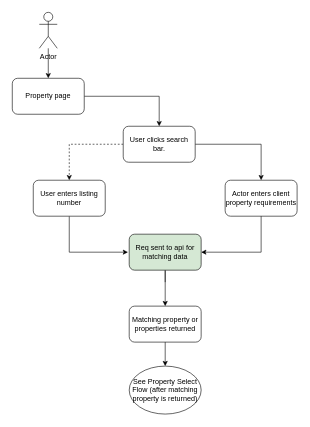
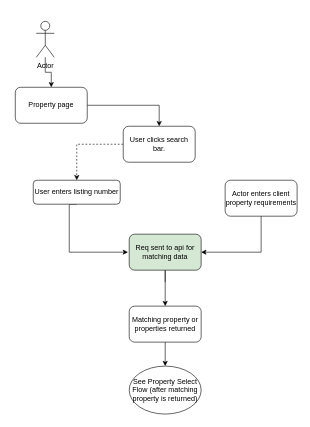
  <mxCell id="0" />
  <mxCell id="1" parent="0" />
  <mxCell id="2" value="" style="edgeStyle=orthogonalEdgeStyle;rounded=0;orthogonalLoop=1;jettySize=auto;html=1;" parent="1" source="3" target="5" edge="1"><mxGeometry relative="1" as="geometry" /></mxCell>
- <mxCell id="3" value="Actor" style="shape=umlActor;verticalLabelPosition=bottom;verticalAlign=top;html=1;outlineConnect=0;" parent="1" vertex="1"><mxGeometry x="65" y="20" width="30" height="60" as="geometry" /></mxCell>
+ <mxCell id="3" value="Actor" style="shape=umlActor;verticalLabelPosition=bottom;verticalAlign=top;html=1;outlineConnect=0;" parent="1" vertex="1"><mxGeometry x="60" y="35" width="30" height="60" as="geometry" /></mxCell>
  <mxCell id="4" style="edgeStyle=orthogonalEdgeStyle;rounded=0;orthogonalLoop=1;jettySize=auto;html=1;entryX=0.5;entryY=0;entryDx=0;entryDy=0;" parent="1" source="5" target="8" edge="1"><mxGeometry relative="1" as="geometry" /></mxCell>
- <mxCell id="5" value="Property page" style="rounded=1;whiteSpace=wrap;html=1;" parent="1" vertex="1"><mxGeometry x="20" y="130" width="120" height="60" as="geometry" /></mxCell>
+ <mxCell id="5" value="Property page" style="rounded=1;whiteSpace=wrap;html=1;" parent="1" vertex="1"><mxGeometry x="25" y="145" width="120" height="60" as="geometry" /></mxCell>
  <mxCell id="6" style="edgeStyle=orthogonalEdgeStyle;rounded=0;orthogonalLoop=1;jettySize=auto;html=1;dashed=1;" parent="1" source="8" target="10" edge="1"><mxGeometry relative="1" as="geometry" /></mxCell>
- <mxCell id="7" style="edgeStyle=orthogonalEdgeStyle;rounded=0;orthogonalLoop=1;jettySize=auto;html=1;" parent="1" source="8" target="11" edge="1"><mxGeometry relative="1" as="geometry" /></mxCell>
  <mxCell id="8" value="User clicks search bar." style="rounded=1;whiteSpace=wrap;html=1;" parent="1" vertex="1"><mxGeometry x="205" y="210" width="120" height="60" as="geometry" /></mxCell>
  <mxCell id="9" style="edgeStyle=orthogonalEdgeStyle;rounded=0;orthogonalLoop=1;jettySize=auto;html=1;entryX=-0.017;entryY=0.375;entryDx=0;entryDy=0;entryPerimeter=0;exitX=0.5;exitY=1;exitDx=0;exitDy=0;" parent="1" source="10" edge="1"><mxGeometry relative="1" as="geometry"><mxPoint x="212.96" y="420" as="targetPoint" /><Array as="points"><mxPoint x="115" y="420" /></Array></mxGeometry></mxCell>
- <mxCell id="10" value="User enters listing number" style="rounded=1;whiteSpace=wrap;html=1;" parent="1" vertex="1"><mxGeometry x="55" y="300" width="120" height="60" as="geometry" /></mxCell>
+ <mxCell id="10" value="User enters listing number" style="rounded=1;whiteSpace=wrap;html=1;" parent="1" vertex="1"><mxGeometry x="55" y="300" width="145" height="40" as="geometry" /></mxCell>
  <mxCell id="11" value="Actor enters client property requirements" style="rounded=1;whiteSpace=wrap;html=1;" parent="1" vertex="1"><mxGeometry x="375" y="300" width="120" height="60" as="geometry" /></mxCell>
  <mxCell id="12" value="" style="edgeStyle=orthogonalEdgeStyle;rounded=0;orthogonalLoop=1;jettySize=auto;html=1;" parent="1" target="15" edge="1"><mxGeometry relative="1" as="geometry"><Array as="points"><mxPoint x="275" y="450" /><mxPoint x="275" y="450" /></Array><mxPoint x="275" y="470" as="sourcePoint" /></mxGeometry></mxCell>
  <mxCell id="13" style="edgeStyle=orthogonalEdgeStyle;rounded=0;orthogonalLoop=1;jettySize=auto;html=1;entryX=1;entryY=0.5;entryDx=0;entryDy=0;exitX=0.5;exitY=1;exitDx=0;exitDy=0;" parent="1" source="11" target="17" edge="1"><mxGeometry relative="1" as="geometry"><mxPoint x="334.04" y="419.04" as="targetPoint" /></mxGeometry></mxCell>
  <mxCell id="14" value="" style="edgeStyle=none;html=1;" edge="1" parent="1" source="15" target="16"><mxGeometry relative="1" as="geometry" /></mxCell>
  <mxCell id="15" value="Matching property or properties returned" style="rounded=1;whiteSpace=wrap;html=1;" parent="1" vertex="1"><mxGeometry x="215" y="510" width="120" height="60" as="geometry" /></mxCell>
  <mxCell id="16" value="See Property Select Flow (after matching property is returned)" style="ellipse;whiteSpace=wrap;html=1;" vertex="1" parent="1"><mxGeometry x="215" y="610" width="120" height="80" as="geometry" /></mxCell>
  <mxCell id="17" value="Req sent to api for matching data" style="rounded=1;whiteSpace=wrap;html=1;fillColor=#d5e8d4;" vertex="1" parent="1"><mxGeometry x="215" y="390" width="120" height="60" as="geometry" /></mxCell>
